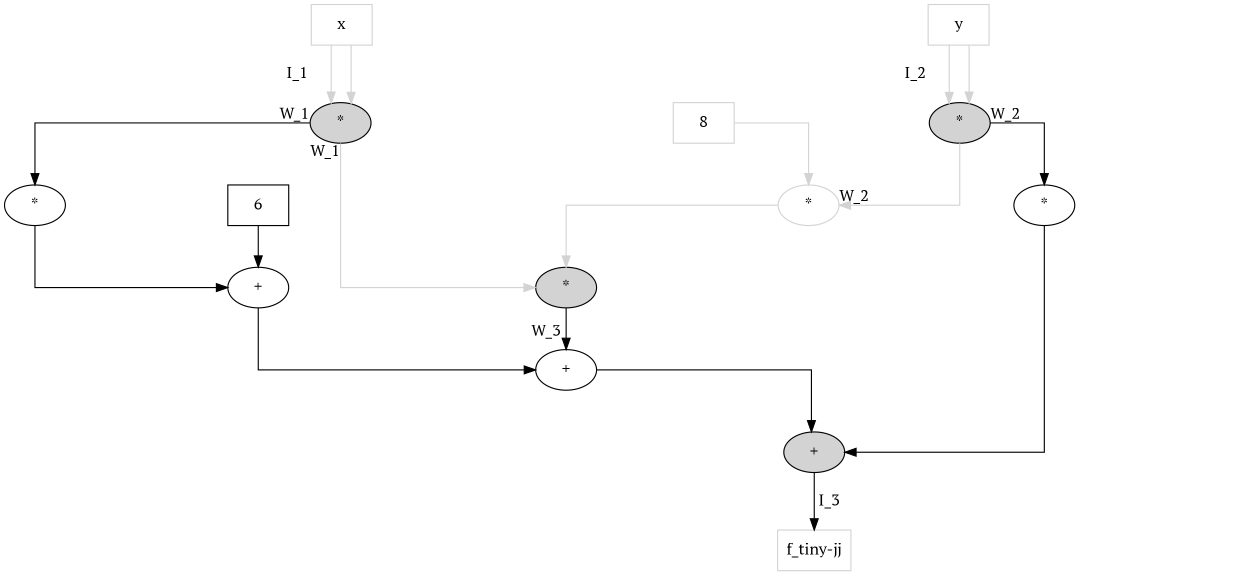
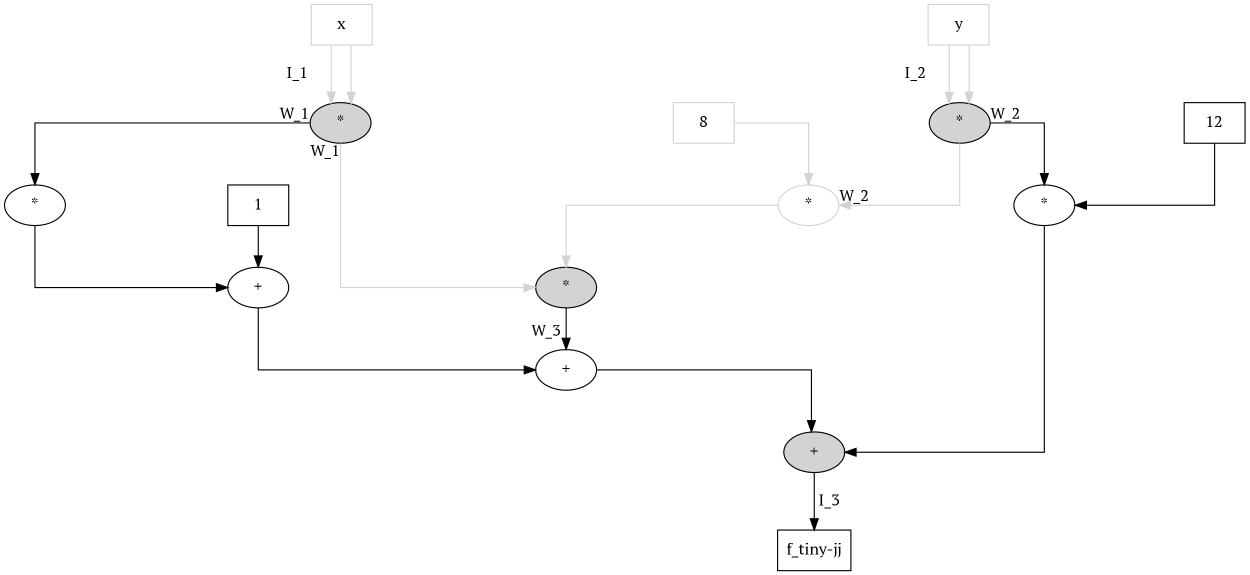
  digraph {
    fontname="PT Serif"
    forcelabels=true
    nodesep=2.0
    splines=ortho
    node [fontname="PT Serif"]
    edge [fontname="PT Serif"]
    n1 [color=lightgray label=x shape=box]
    n2 [label="*" style=filled]
    n3 [label="*"]
    n4 [label="*" style=filled]
    n5 [label="+"]
    n6 [label="+"]
    n7 [label="+" style=filled]
    n8 [color=lightgray label=y shape=box]
    n9 [label="*" style=filled]
    n10 [color=lightgray label="*"]
    n11 [label="*"]
-   n12 [label="f_tiny-jj" shape=box color=lightgray]
+   n12 [label="f_tiny-jj" shape=box]
    n13 [color=lightgray label=8 shape=box]
-   n15 [label=6 shape=box]
+   n14 [label=12 shape=box]
+   n15 [label=1 shape=box]
    n1 -> n2 [color=lightgray label=I_1 labeldistance=4]
    n1 -> n2 [color=lightgray]
    n2 -> n3 [labeldistance=2 taillabel=W_1]
    n2 -> n4 [color=lightgray labeldistance=4 taillabel=W_1]
    n3 -> n5
    n4 -> n6 [xlabel="W_3 "]
    n5 -> n6
    n6 -> n7
    n7 -> n12 [label=" I_3" labeldistance=2]
    n8 -> n9 [color=lightgray label=I_2]
    n8 -> n9 [color=lightgray]
    n9 -> n10 [color=lightgray headlabel=W_2 labeldistance=4]
    n9 -> n11 [labeldistance=4 taillabel=W_2]
    n10 -> n4 [color=lightgray]
    n11 -> n7
    n13 -> n10 [color=lightgray]
+   n14 -> n11
    n15 -> n5
  }
